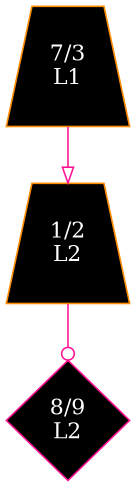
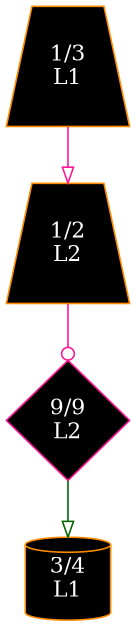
  digraph {
    node [color=darkorange fillcolor=black fontcolor=white shape=trapezium style=filled]
    edge [arrowhead=onormal color=deeppink]
    n1 [label="1/2\nL2"]
-   n2 [color=deeppink label="8/9\nL2" shape=diamond]
-   n3 [label="7/3\nL1"]
+   n2 [color=deeppink label="9/9\nL2" shape=diamond]
+   n3 [label="1/3\nL1"]
+   n4 [label="3/4\nL1" shape=cylinder]
    n1 -> n2 [arrowhead=odot]
+   n2 -> n4 [color=darkgreen]
    n3 -> n1
  }
